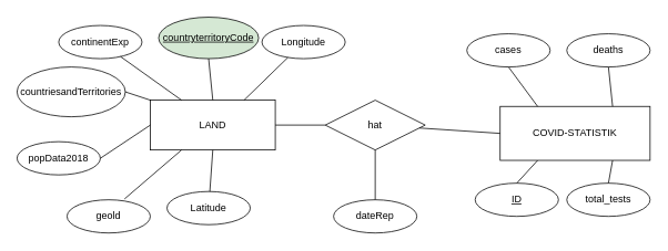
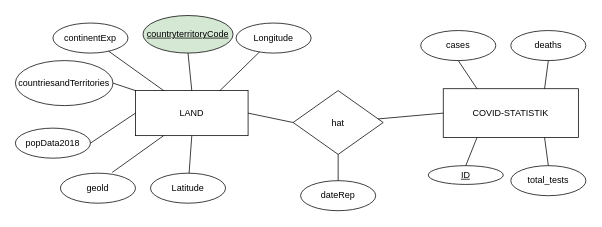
  <mxCell id="0" />
  <mxCell id="1" parent="0" />
  <mxCell id="2" value="LAND" style="whiteSpace=wrap;html=1;align=center;" parent="1" vertex="1"><mxGeometry x="180" y="120" width="150" height="60" as="geometry" /></mxCell>
  <mxCell id="3" value="countryterritoryCode" style="ellipse;whiteSpace=wrap;html=1;align=center;fontStyle=4;fillColor=#d5e8d4;" parent="1" vertex="1"><mxGeometry x="190" y="20" width="120" height="50" as="geometry" /></mxCell>
  <mxCell id="4" value="popData2018" style="ellipse;whiteSpace=wrap;html=1;align=center;" parent="1" vertex="1"><mxGeometry x="20" y="170" width="100" height="40" as="geometry" /></mxCell>
  <mxCell id="5" value="countriesandTerritories" style="ellipse;whiteSpace=wrap;html=1;align=center;" parent="1" vertex="1"><mxGeometry x="20" y="80" width="130" height="60" as="geometry" /></mxCell>
  <mxCell id="6" value="continentExp" style="ellipse;whiteSpace=wrap;html=1;align=center;" parent="1" vertex="1"><mxGeometry x="70" y="30" width="100" height="40" as="geometry" /></mxCell>
- <mxCell id="7" value="geold" style="ellipse;whiteSpace=wrap;html=1;align=center;" parent="1" vertex="1"><mxGeometry x="80" y="240" width="100" height="40" as="geometry" /></mxCell>
- <mxCell id="8" value="COVID-STATISTIK" style="whiteSpace=wrap;html=1;align=center;" parent="1" vertex="1"><mxGeometry x="600" y="127.5" width="180" height="65" as="geometry" /></mxCell>
- <mxCell id="9" value="hat" style="shape=rhombus;perimeter=rhombusPerimeter;whiteSpace=wrap;html=1;align=center;" parent="1" vertex="1"><mxGeometry x="390" y="120" width="120" height="60" as="geometry" /></mxCell>
+ <mxCell id="7" value="geold" style="ellipse;whiteSpace=wrap;html=1;align=center;" parent="1" vertex="1"><mxGeometry x="80" y="230" width="100" height="40" as="geometry" /></mxCell>
+ <mxCell id="8" value="COVID-STATISTIK" style="whiteSpace=wrap;html=1;align=center;" parent="1" vertex="1"><mxGeometry x="590" y="117.5" width="180" height="65" as="geometry" /></mxCell>
+ <mxCell id="9" value="hat" style="shape=rhombus;perimeter=rhombusPerimeter;whiteSpace=wrap;html=1;align=center;" parent="1" vertex="1"><mxGeometry x="390" y="120" width="120" height="85" as="geometry" /></mxCell>
  <mxCell id="10" value="dateRep" style="ellipse;whiteSpace=wrap;html=1;align=center;" parent="1" vertex="1"><mxGeometry x="400" y="240" width="100" height="40" as="geometry" /></mxCell>
  <mxCell id="11" value="total_tests" style="ellipse;whiteSpace=wrap;html=1;align=center;" parent="1" vertex="1"><mxGeometry x="680" y="220" width="100" height="40" as="geometry" /></mxCell>
- <mxCell id="12" value="ID" style="ellipse;whiteSpace=wrap;html=1;align=center;fontStyle=4;" parent="1" vertex="1"><mxGeometry x="570" y="220" width="100" height="40" as="geometry" /></mxCell>
+ <mxCell id="12" value="ID" style="ellipse;whiteSpace=wrap;html=1;align=center;fontStyle=4;" parent="1" vertex="1"><mxGeometry x="570" y="220" width="100" height="25" as="geometry" /></mxCell>
  <mxCell id="13" value="deaths" style="ellipse;whiteSpace=wrap;html=1;align=center;" parent="1" vertex="1"><mxGeometry x="680" y="40" width="100" height="40" as="geometry" /></mxCell>
  <mxCell id="14" value="cases" style="ellipse;whiteSpace=wrap;html=1;align=center;" parent="1" vertex="1"><mxGeometry x="560" y="40" width="100" height="40" as="geometry" /></mxCell>
  <mxCell id="15" value="" style="endArrow=none;html=1;exitX=1;exitY=0.5;exitDx=0;exitDy=0;entryX=0;entryY=0.5;entryDx=0;entryDy=0;" parent="1" source="2" target="9" edge="1"><mxGeometry width="50" height="50" relative="1" as="geometry"><mxPoint x="390" y="300" as="sourcePoint" /><mxPoint x="440" y="250" as="targetPoint" /></mxGeometry></mxCell>
  <mxCell id="16" value="" style="endArrow=none;html=1;entryX=0;entryY=0.5;entryDx=0;entryDy=0;" parent="1" source="9" target="8" edge="1"><mxGeometry width="50" height="50" relative="1" as="geometry"><mxPoint x="390" y="300" as="sourcePoint" /><mxPoint x="440" y="250" as="targetPoint" /></mxGeometry></mxCell>
  <mxCell id="17" value="" style="endArrow=none;html=1;entryX=0.5;entryY=0;entryDx=0;entryDy=0;exitX=0.5;exitY=1;exitDx=0;exitDy=0;" parent="1" source="9" target="10" edge="1"><mxGeometry width="50" height="50" relative="1" as="geometry"><mxPoint x="390" y="300" as="sourcePoint" /><mxPoint x="440" y="250" as="targetPoint" /></mxGeometry></mxCell>
  <mxCell id="18" value="" style="endArrow=none;html=1;entryX=0.5;entryY=1;entryDx=0;entryDy=0;exitX=0.25;exitY=0;exitDx=0;exitDy=0;" parent="1" source="8" target="14" edge="1"><mxGeometry width="50" height="50" relative="1" as="geometry"><mxPoint x="390" y="300" as="sourcePoint" /><mxPoint x="440" y="250" as="targetPoint" /></mxGeometry></mxCell>
  <mxCell id="19" value="" style="endArrow=none;html=1;exitX=0.5;exitY=0;exitDx=0;exitDy=0;entryX=0.25;entryY=1;entryDx=0;entryDy=0;" parent="1" source="12" target="8" edge="1"><mxGeometry width="50" height="50" relative="1" as="geometry"><mxPoint x="390" y="300" as="sourcePoint" /><mxPoint x="440" y="250" as="targetPoint" /></mxGeometry></mxCell>
  <mxCell id="20" value="" style="endArrow=none;html=1;entryX=0.5;entryY=0;entryDx=0;entryDy=0;exitX=0.75;exitY=1;exitDx=0;exitDy=0;" parent="1" source="8" target="11" edge="1"><mxGeometry width="50" height="50" relative="1" as="geometry"><mxPoint x="390" y="300" as="sourcePoint" /><mxPoint x="440" y="250" as="targetPoint" /></mxGeometry></mxCell>
  <mxCell id="21" value="" style="endArrow=none;html=1;entryX=0.75;entryY=0;entryDx=0;entryDy=0;exitX=0.5;exitY=1;exitDx=0;exitDy=0;" parent="1" source="13" target="8" edge="1"><mxGeometry width="50" height="50" relative="1" as="geometry"><mxPoint x="390" y="300" as="sourcePoint" /><mxPoint x="440" y="250" as="targetPoint" /></mxGeometry></mxCell>
  <mxCell id="22" value="" style="endArrow=none;html=1;exitX=0.69;exitY=-0.025;exitDx=0;exitDy=0;exitPerimeter=0;entryX=0.25;entryY=1;entryDx=0;entryDy=0;" parent="1" source="7" target="2" edge="1"><mxGeometry width="50" height="50" relative="1" as="geometry"><mxPoint x="390" y="300" as="sourcePoint" /><mxPoint x="440" y="250" as="targetPoint" /></mxGeometry></mxCell>
  <mxCell id="23" value="" style="endArrow=none;html=1;exitX=0.5;exitY=0;exitDx=0;exitDy=0;entryX=0.5;entryY=1;entryDx=0;entryDy=0;" parent="1" source="2" target="3" edge="1"><mxGeometry width="50" height="50" relative="1" as="geometry"><mxPoint x="390" y="300" as="sourcePoint" /><mxPoint x="440" y="250" as="targetPoint" /></mxGeometry></mxCell>
  <mxCell id="24" value="" style="endArrow=none;html=1;exitX=0.25;exitY=0;exitDx=0;exitDy=0;" parent="1" source="2" target="6" edge="1"><mxGeometry width="50" height="50" relative="1" as="geometry"><mxPoint x="390" y="300" as="sourcePoint" /><mxPoint x="440" y="250" as="targetPoint" /></mxGeometry></mxCell>
  <mxCell id="25" value="" style="endArrow=none;html=1;exitX=0;exitY=0;exitDx=0;exitDy=0;entryX=1;entryY=0.5;entryDx=0;entryDy=0;" parent="1" source="2" target="5" edge="1"><mxGeometry width="50" height="50" relative="1" as="geometry"><mxPoint x="390" y="300" as="sourcePoint" /><mxPoint x="440" y="250" as="targetPoint" /></mxGeometry></mxCell>
  <mxCell id="26" value="" style="endArrow=none;html=1;exitX=1;exitY=0.5;exitDx=0;exitDy=0;entryX=0;entryY=0.5;entryDx=0;entryDy=0;" parent="1" source="4" target="2" edge="1"><mxGeometry width="50" height="50" relative="1" as="geometry"><mxPoint x="390" y="300" as="sourcePoint" /><mxPoint x="440" y="250" as="targetPoint" /></mxGeometry></mxCell>
  <mxCell id="27" value="Longitude" style="ellipse;whiteSpace=wrap;html=1;align=center;" parent="1" vertex="1"><mxGeometry x="314" y="30" width="100" height="40" as="geometry" /></mxCell>
  <mxCell id="28" value="Latitude" style="ellipse;whiteSpace=wrap;html=1;align=center;" parent="1" vertex="1"><mxGeometry x="200" y="230" width="100" height="40" as="geometry" /></mxCell>
  <mxCell id="29" value="" style="endArrow=none;html=1;exitX=0.5;exitY=1;exitDx=0;exitDy=0;" parent="1" source="2" target="28" edge="1"><mxGeometry width="50" height="50" relative="1" as="geometry"><mxPoint x="390" y="300" as="sourcePoint" /><mxPoint x="440" y="250" as="targetPoint" /></mxGeometry></mxCell>
  <mxCell id="30" value="" style="endArrow=none;html=1;exitX=0.75;exitY=0;exitDx=0;exitDy=0;" parent="1" source="2" target="27" edge="1"><mxGeometry width="50" height="50" relative="1" as="geometry"><mxPoint x="390" y="300" as="sourcePoint" /><mxPoint x="440" y="250" as="targetPoint" /></mxGeometry></mxCell>
